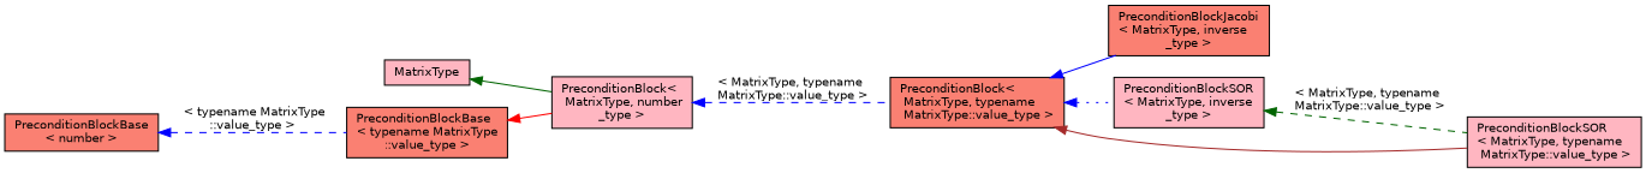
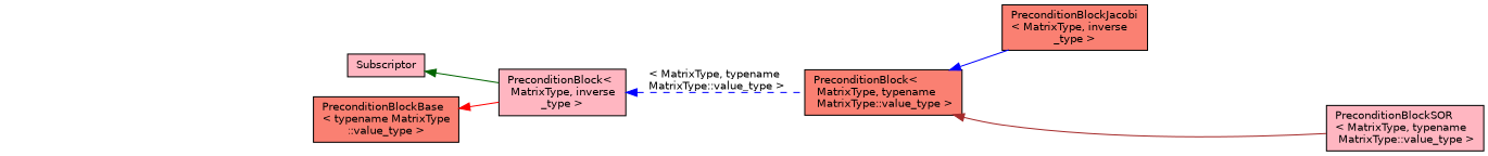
  digraph {
    rankdir=LR
    node [color=black fillcolor=lightpink fontname=Helvetica fontsize=10 shape=record style=filled]
    edge [color=blue dir=back fontname=Helvetica fontsize=10 labelfontname=Helvetica labelfontsize=10 style=solid]
-   n1 [fontcolor=black height=0.2 label="PreconditionBlock\<\l MatrixType, number\l_type \>" width=0.4]
+   n1 [fontcolor=black height=0.2 label="PreconditionBlock\<\l MatrixType, inverse\l_type \>" width=0.4]
    n2 [fillcolor=salmon height=0.2 label="PreconditionBlock\<\l MatrixType, typename\l MatrixType::value_type \>" width=0.4]
    n3 [fillcolor=salmon height=0.2 label="PreconditionBlockJacobi\l\< MatrixType, inverse\l_type \>" width=0.4]
-   n4 [height=0.2 label="PreconditionBlockSOR\l\< MatrixType, inverse\l_type \>" width=0.4]
    n5 [height=0.2 label="PreconditionBlockSOR\l\< MatrixType, typename\l MatrixType::value_type \>" width=0.4]
-   n6 [height=0.2 label=MatrixType width=0.4]
+   n6 [height=0.2 label=Subscriptor width=0.4]
    n7 [fillcolor=salmon height=0.2 label="PreconditionBlockBase\l\< typename MatrixType\l::value_type \>" width=0.4]
-   n8 [fillcolor=salmon height=0.2 label="PreconditionBlockBase\l\< number \>" width=0.4]
    n1 -> n2 [label=" \< MatrixType, typename\l MatrixType::value_type \>" style=dashed]
    n2 -> n3
-   n2 -> n4 [style=dotted]
    n2 -> n5 [color=brown]
-   n4 -> n5 [color=darkgreen label=" \< MatrixType, typename\l MatrixType::value_type \>" style=dashed]
    n6 -> n1 [color=darkgreen]
    n7 -> n1 [color=red]
-   n8 -> n7 [label=" \< typename MatrixType\l::value_type \>" style=dashed]
  }
